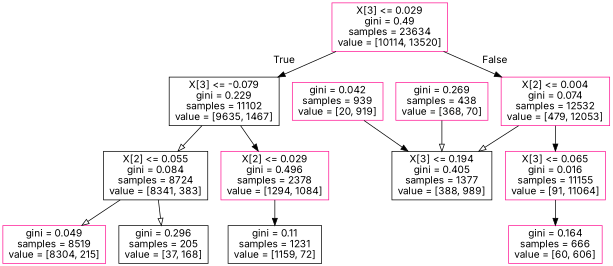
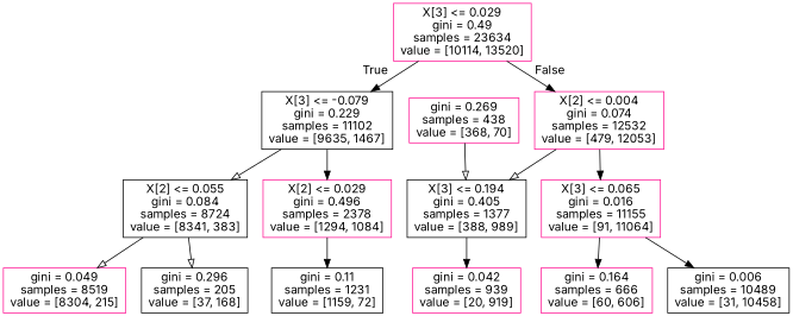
  digraph {
    fontname=Inter
    node [color=deeppink fontname=Inter shape=box]
    edge [arrowhead=normal fontname=Inter]
    n1 [label="X[3] <= 0.029\ngini = 0.49\nsamples = 23634\nvalue = [10114, 13520]"]
    n2 [color=black label="X[3] <= -0.079\ngini = 0.229\nsamples = 11102\nvalue = [9635, 1467]"]
    n3 [label="X[2] <= 0.004\ngini = 0.074\nsamples = 12532\nvalue = [479, 12053]"]
    n4 [color=black label="X[2] <= 0.055\ngini = 0.084\nsamples = 8724\nvalue = [8341, 383]"]
    n5 [label="X[2] <= 0.029\ngini = 0.496\nsamples = 2378\nvalue = [1294, 1084]"]
    n6 [color=black label="X[3] <= 0.194\ngini = 0.405\nsamples = 1377\nvalue = [388, 989]"]
    n7 [label="X[3] <= 0.065\ngini = 0.016\nsamples = 11155\nvalue = [91, 11064]"]
    n8 [label="gini = 0.049\nsamples = 8519\nvalue = [8304, 215]"]
    n9 [color=black label="gini = 0.296\nsamples = 205\nvalue = [37, 168]"]
    n10 [color=black label="gini = 0.11\nsamples = 1231\nvalue = [1159, 72]"]
    n11 [label="gini = 0.042\nsamples = 939\nvalue = [20, 919]"]
    n12 [label="gini = 0.164\nsamples = 666\nvalue = [60, 606]"]
+   n13 [color=black label="gini = 0.006\nsamples = 10489\nvalue = [31, 10458]"]
    n14 [label="gini = 0.269\nsamples = 438\nvalue = [368, 70]"]
    n1 -> n2 [headlabel=True labelangle=45 labeldistance=2.5]
    n1 -> n3 [headlabel=False labelangle=-45 labeldistance=2.5]
    n2 -> n4 [arrowhead=onormal]
    n2 -> n5
    n3 -> n6 [arrowhead=onormal]
    n3 -> n7
    n4 -> n8 [arrowhead=onormal]
    n4 -> n9 [arrowhead=onormal]
    n5 -> n10
-   n11 -> n6
+   n6 -> n11
    n7 -> n12
+   n7 -> n13
    n14 -> n6 [arrowhead=onormal]
  }
